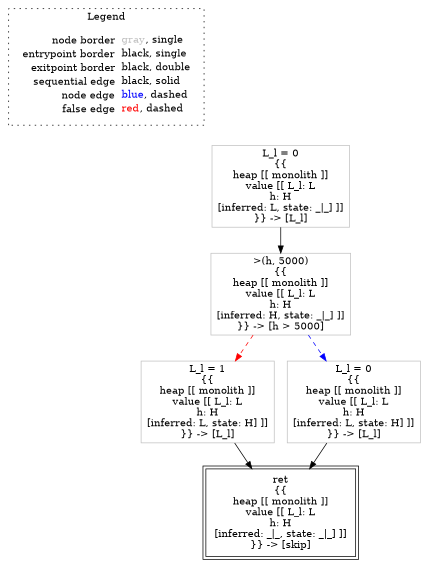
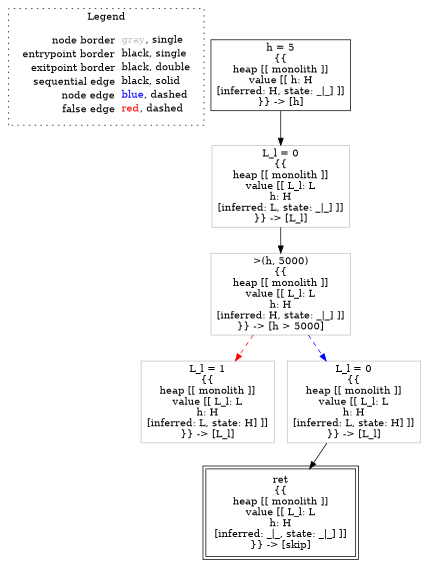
  digraph {
    node [shape=rect color=gray]
    edge [color=black]
    n1 [label=<<table border="0" cellpadding="2" cellspacing="0" cellborder="0"><tr><td align="right">node border&nbsp;</td><td align="left"><font color="gray">gray</font>, single</td></tr><tr><td align="right">entrypoint border&nbsp;</td><td align="left"><font color="black">black</font>, single</td></tr><tr><td align="right">exitpoint border&nbsp;</td><td align="left"><font color="black">black</font>, double</td></tr><tr><td align="right">sequential edge&nbsp;</td><td align="left"><font color="black">black</font>, solid</td></tr><tr><td align="right">node edge&nbsp;</td><td align="left"><font color="blue">blue</font>, dashed</td></tr><tr><td align="right">false edge&nbsp;</td><td align="left"><font color="red">red</font>, dashed</td></tr></table>> shape=plaintext color=""]
+   n2 [color=black label=<h = 5<BR/>{{<BR/>heap [[ monolith ]]<BR/>value [[ h: H<BR/>[inferred: H, state: _|_] ]]<BR/>}} -&gt; [h]>]
    n3 [label=<L_l = 0<BR/>{{<BR/>heap [[ monolith ]]<BR/>value [[ L_l: L<BR/>h: H<BR/>[inferred: L, state: _|_] ]]<BR/>}} -&gt; [L_l]>]
    n4 [label=<&gt;(h, 5000)<BR/>{{<BR/>heap [[ monolith ]]<BR/>value [[ L_l: L<BR/>h: H<BR/>[inferred: H, state: _|_] ]]<BR/>}} -&gt; [h &gt; 5000]>]
    n5 [color=black label=<ret<BR/>{{<BR/>heap [[ monolith ]]<BR/>value [[ L_l: L<BR/>h: H<BR/>[inferred: _|_, state: _|_] ]]<BR/>}} -&gt; [skip]> peripheries=2]
    n6 [label=<L_l = 1<BR/>{{<BR/>heap [[ monolith ]]<BR/>value [[ L_l: L<BR/>h: H<BR/>[inferred: L, state: H] ]]<BR/>}} -&gt; [L_l]>]
    n7 [label=<L_l = 0<BR/>{{<BR/>heap [[ monolith ]]<BR/>value [[ L_l: L<BR/>h: H<BR/>[inferred: L, state: H] ]]<BR/>}} -&gt; [L_l]>]
    subgraph cluster_1 {
      label=Legend
      style=dotted
      n1
    }
+   n2 -> n3
    n3 -> n4
    n4 -> n6 [color=red style=dashed]
    n4 -> n7 [color=blue style=dashed]
-   n6 -> n5
    n7 -> n5
  }
